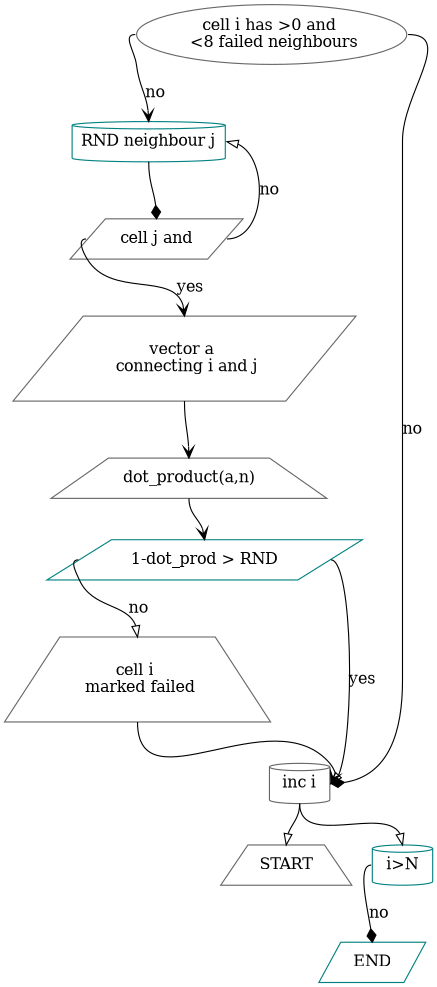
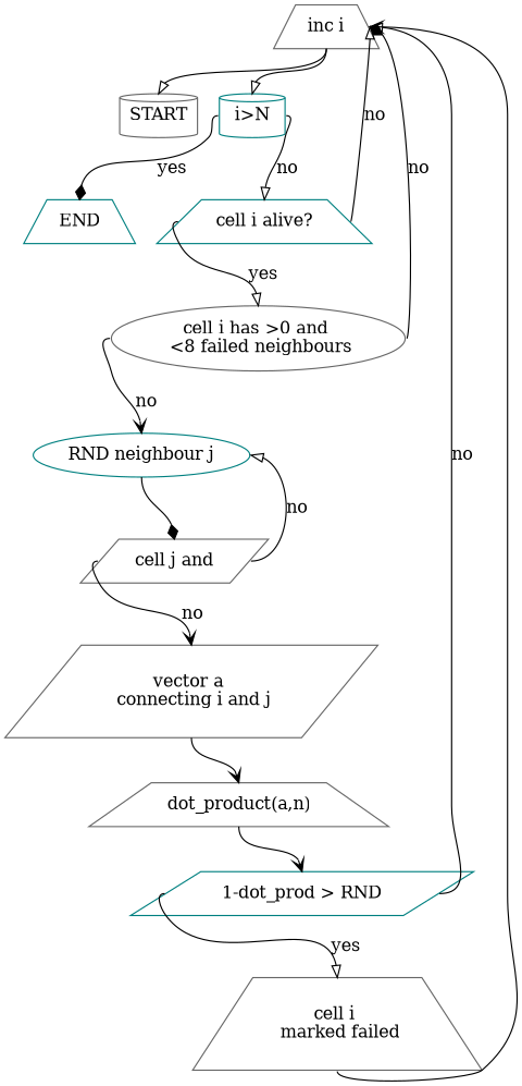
  digraph {
    node [color=gray40 shape=trapezium]
    edge [arrowhead=onormal headport=n tailport=s]
-   n1 [label=START]
-   n2 [label="inc i" shape=cylinder]
+   n1 [label=START shape=cylinder]
+   n2 [label="inc i"]
    n3 [color=teal label="i>N" shape=cylinder]
-   n5 [color=teal label=END shape=parallelogram]
+   n4 [color=teal label="cell i alive?"]
+   n5 [color=teal label=END]
    n6 [label="cell i has >0 and \n <8 failed neighbours" shape=ellipse]
-   n7 [color=teal label="RND neighbour j" shape=cylinder]
+   n7 [color=teal label="RND neighbour j" shape=ellipse]
    n8 [label="cell j and" shape=parallelogram]
    n9 [label="vector a \n connecting i and j" shape=parallelogram]
    n10 [label="dot_product(a,n)"]
    n11 [color=teal label="1-dot_prod > RND" shape=parallelogram]
    n12 [label="cell i \n marked failed"]
    n2 -> n1
    n2 -> n3
-   n3 -> n5 [arrowhead=diamond label=no tailport=w]
+   n3 -> n4 [label=no tailport=e]
+   n3 -> n5 [arrowhead=diamond label=yes tailport=w]
+   n4 -> n2 [headport=e label=no tailport=e]
+   n4 -> n6 [label=yes tailport=w]
    n6 -> n2 [arrowhead=diamond headport=e label=no tailport=e]
    n6 -> n7 [arrowhead=vee label=no tailport=w]
    n7 -> n8 [arrowhead=diamond]
    n8 -> n7 [headport=e label=no tailport=e]
-   n8 -> n9 [arrowhead=vee label=yes tailport=w]
+   n8 -> n9 [arrowhead=vee label=no tailport=w]
    n9 -> n10 [arrowhead=vee]
    n10 -> n11 [arrowhead=vee]
-   n11 -> n2 [headport=e label=yes tailport=e]
-   n11 -> n12 [label=no tailport=w]
+   n11 -> n2 [headport=e label=no tailport=e]
+   n11 -> n12 [label=yes tailport=w]
    n12 -> n2 [arrowhead=vee headport=e]
  }
